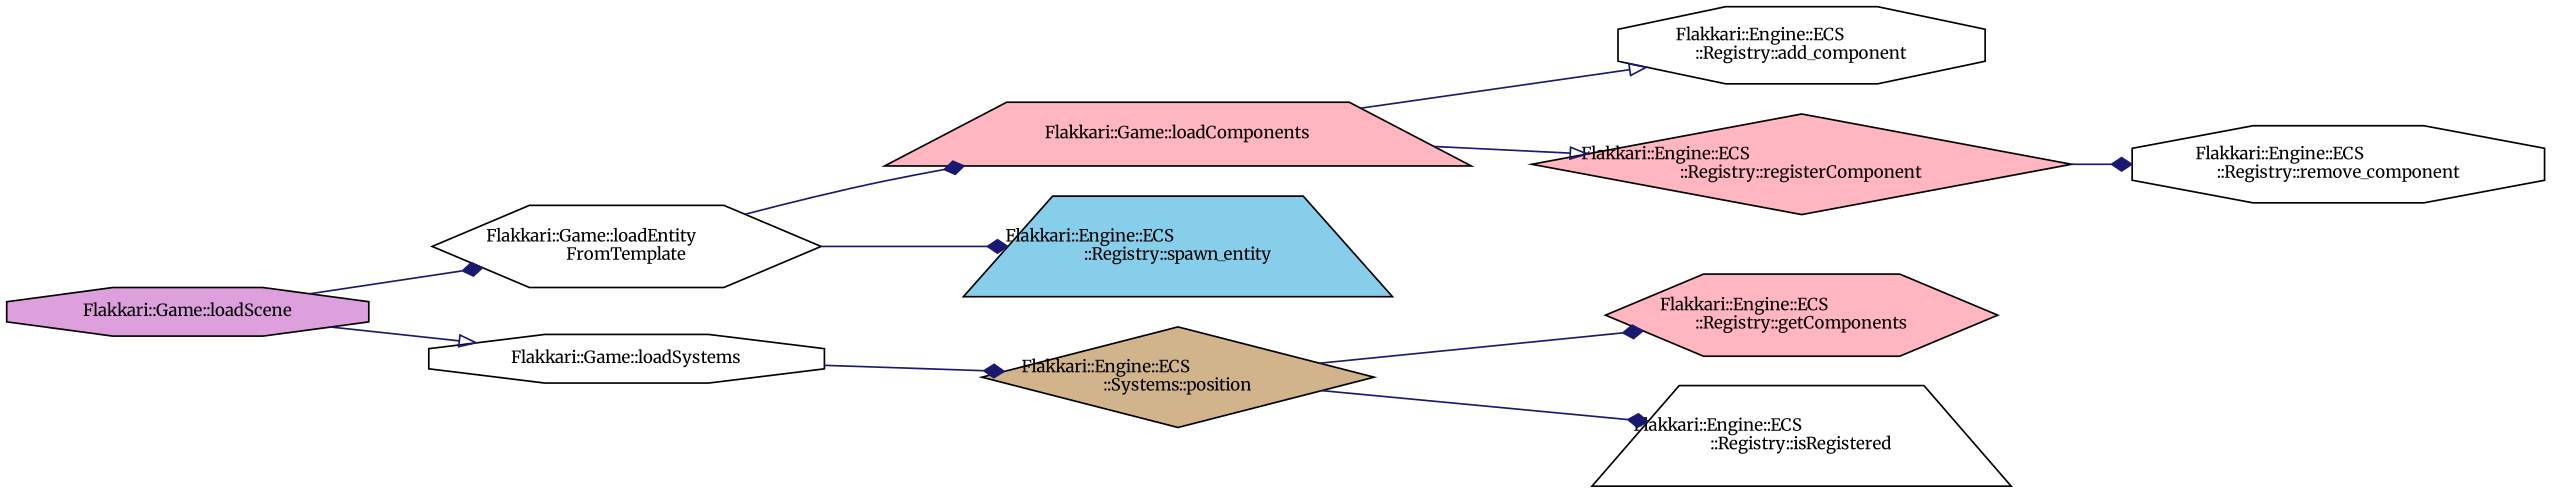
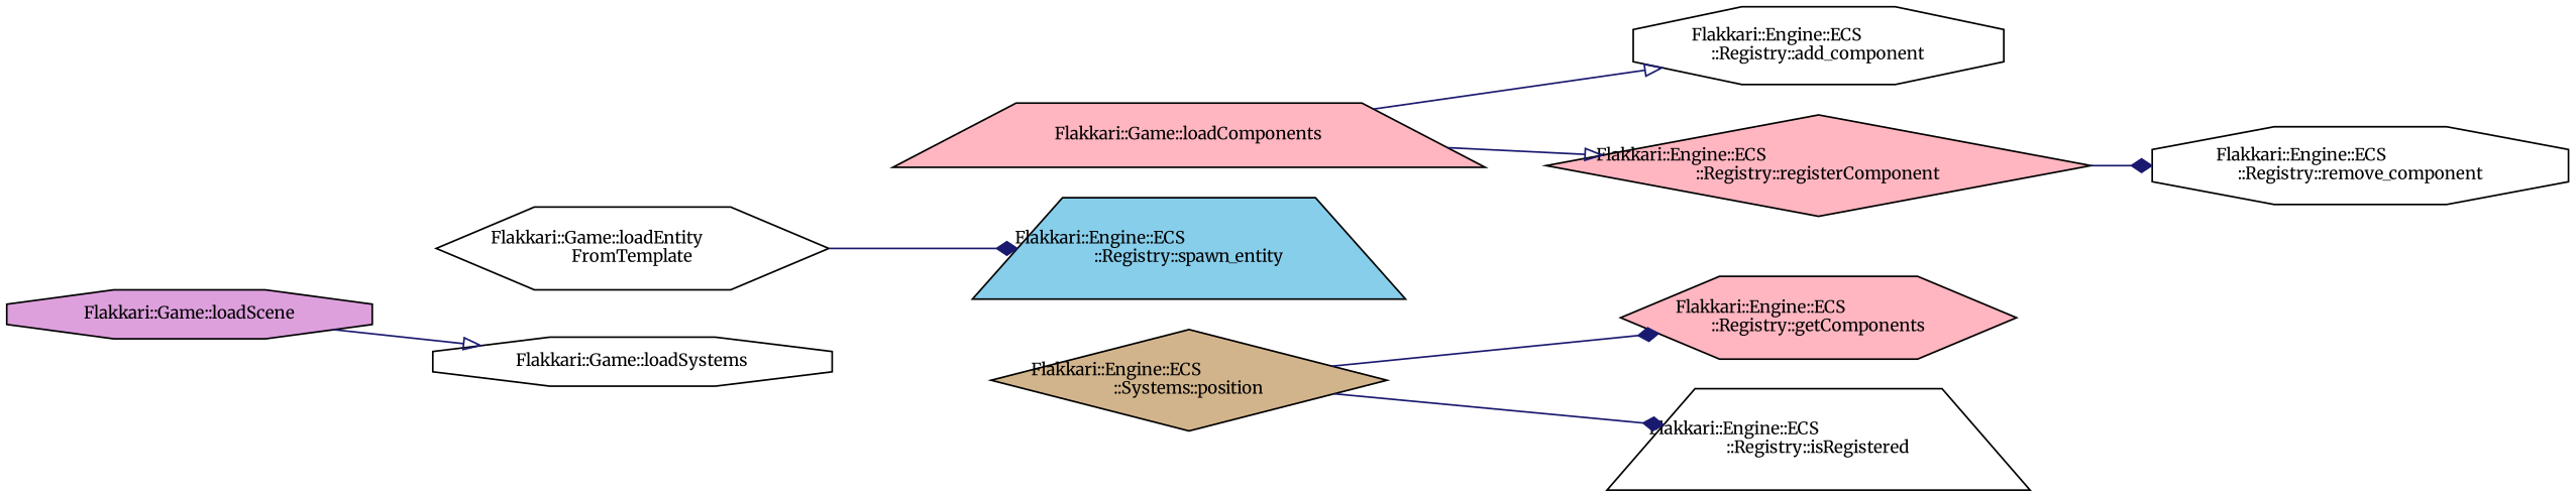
  digraph {
    fontname=Merriweather
    rankdir=LR
    node [color=black fillcolor=white fontname=Merriweather fontsize=10 shape=octagon style=filled]
    edge [arrowhead=diamond color=midnightblue fontname=Merriweather fontsize=10 labelfontname=Helvetica labelfontsize=10 style=solid]
    n1 [fillcolor=plum fontcolor=black height=0.2 label="Flakkari::Game::loadScene" width=0.4]
    n2 [height=0.2 label="Flakkari::Game::loadEntity\lFromTemplate" shape=hexagon width=0.4]
    n3 [height=0.2 label="Flakkari::Game::loadSystems" width=0.4]
    n4 [fillcolor=lightpink height=0.2 label="Flakkari::Game::loadComponents" shape=trapezium width=0.4]
    n5 [fillcolor=skyblue height=0.2 label="Flakkari::Engine::ECS\l::Registry::spawn_entity" shape=trapezium width=0.4]
    n6 [fillcolor=tan height=0.2 label="Flakkari::Engine::ECS\l::Systems::position" shape=diamond width=0.4]
    n7 [height=0.2 label="Flakkari::Engine::ECS\l::Registry::add_component" width=0.4]
    n8 [fillcolor=lightpink height=0.2 label="Flakkari::Engine::ECS\l::Registry::registerComponent" shape=diamond width=0.4]
    n9 [height=0.2 label="Flakkari::Engine::ECS\l::Registry::remove_component" width=0.4]
    n10 [fillcolor=lightpink height=0.2 label="Flakkari::Engine::ECS\l::Registry::getComponents" shape=hexagon width=0.4]
    n11 [height=0.2 label="Flakkari::Engine::ECS\l::Registry::isRegistered" shape=trapezium width=0.4]
-   n1 -> n2
    n1 -> n3 [arrowhead=onormal]
-   n2 -> n4
    n2 -> n5
-   n3 -> n6
    n4 -> n7 [arrowhead=onormal]
    n4 -> n8 [arrowhead=onormal]
    n6 -> n10
    n6 -> n11
    n8 -> n9
  }
